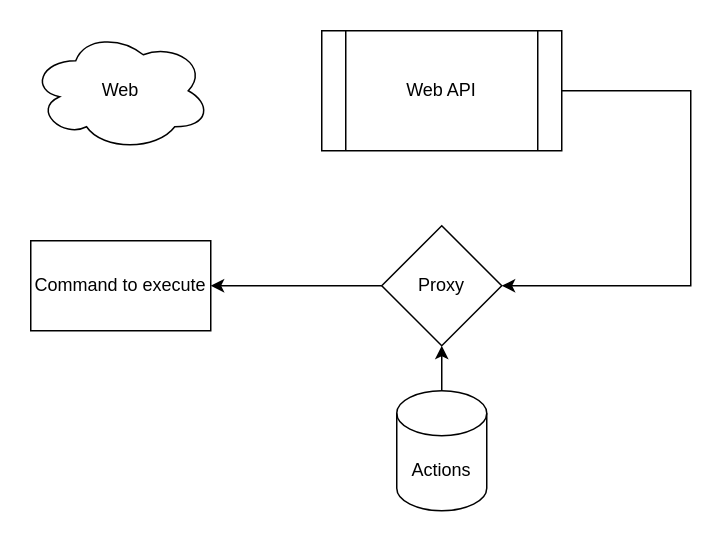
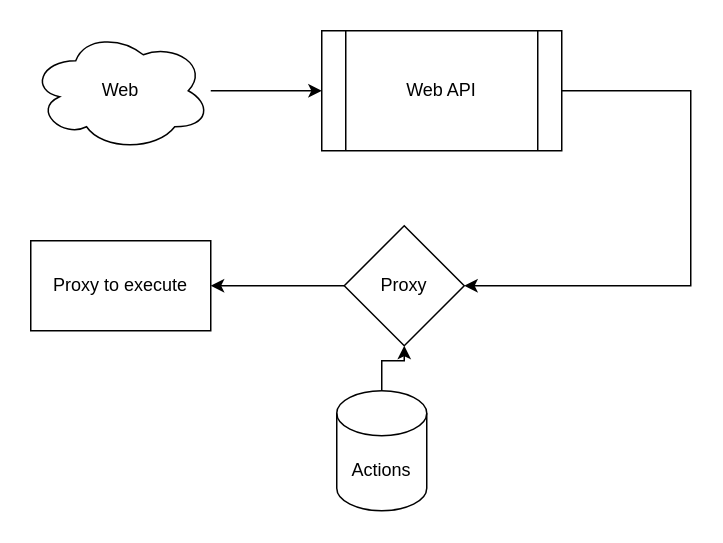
  <mxCell id="0" />
  <mxCell id="1" parent="0" />
+ <mxCell id="2" style="edgeStyle=orthogonalEdgeStyle;rounded=0;orthogonalLoop=1;jettySize=auto;html=1;entryX=0;entryY=0.5;entryDx=0;entryDy=0;" edge="1" parent="1" source="3" target="5"><mxGeometry relative="1" as="geometry" /></mxCell>
  <mxCell id="3" value="Web" style="ellipse;shape=cloud;whiteSpace=wrap;html=1;" vertex="1" parent="1"><mxGeometry x="20" y="20" width="120" height="80" as="geometry" /></mxCell>
  <mxCell id="4" style="edgeStyle=orthogonalEdgeStyle;rounded=0;orthogonalLoop=1;jettySize=auto;html=1;entryX=1;entryY=0.5;entryDx=0;entryDy=0;exitX=1;exitY=0.5;exitDx=0;exitDy=0;" edge="1" parent="1" source="5" target="9"><mxGeometry relative="1" as="geometry"><Array as="points"><mxPoint x="460" y="60" /><mxPoint x="460" y="190" /></Array></mxGeometry></mxCell>
  <mxCell id="5" value="Web API" style="shape=process;whiteSpace=wrap;html=1;backgroundOutline=1;" vertex="1" parent="1"><mxGeometry x="214" y="20" width="160" height="80" as="geometry" /></mxCell>
  <mxCell id="6" value="" style="edgeStyle=orthogonalEdgeStyle;rounded=0;orthogonalLoop=1;jettySize=auto;html=1;" edge="1" parent="1" source="7" target="9"><mxGeometry relative="1" as="geometry" /></mxCell>
- <mxCell id="7" value="Actions" style="shape=cylinder3;whiteSpace=wrap;html=1;boundedLbl=1;backgroundOutline=1;size=15;" vertex="1" parent="1"><mxGeometry x="264" y="260" width="60" height="80" as="geometry" /></mxCell>
+ <mxCell id="7" value="Actions" style="shape=cylinder3;whiteSpace=wrap;html=1;boundedLbl=1;backgroundOutline=1;size=15;" vertex="1" parent="1"><mxGeometry x="224" y="260" width="60" height="80" as="geometry" /></mxCell>
  <mxCell id="8" value="" style="edgeStyle=orthogonalEdgeStyle;rounded=0;orthogonalLoop=1;jettySize=auto;html=1;" edge="1" parent="1" source="9" target="10"><mxGeometry relative="1" as="geometry" /></mxCell>
- <mxCell id="9" value="Proxy" style="rhombus;whiteSpace=wrap;html=1;" vertex="1" parent="1"><mxGeometry x="254" y="150" width="80" height="80" as="geometry" /></mxCell>
- <mxCell id="10" value="Command to execute" style="rounded=0;whiteSpace=wrap;html=1;" vertex="1" parent="1"><mxGeometry x="20" y="160" width="120" height="60" as="geometry" /></mxCell>
+ <mxCell id="9" value="Proxy" style="rhombus;whiteSpace=wrap;html=1;" vertex="1" parent="1"><mxGeometry x="229" y="150" width="80" height="80" as="geometry" /></mxCell>
+ <mxCell id="10" value="Proxy to execute" style="rounded=0;whiteSpace=wrap;html=1;" vertex="1" parent="1"><mxGeometry x="20" y="160" width="120" height="60" as="geometry" /></mxCell>
